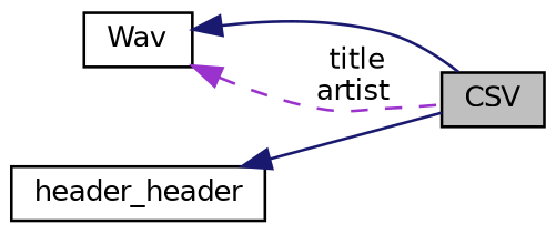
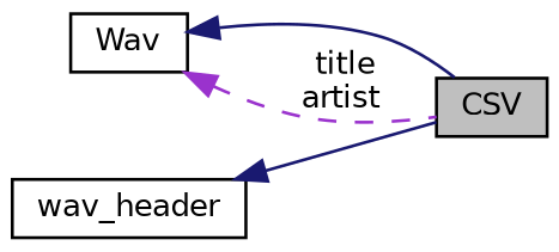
  digraph {
    rankdir=LR
    node [color=black fillcolor=white fontname=Helvetica fontsize=10 shape=record style=filled]
    edge [color=midnightblue dir=back fontname=Helvetica fontsize=10 labelfontname=Helvetica labelfontsize=10 style=solid]
    n1 [fillcolor=grey75 fontcolor=black height=0.2 label=CSV width=0.4]
    n2 [height=0.2 label=Wav width=0.4]
-   n3 [height=0.2 label=header_header width=0.4]
+   n3 [height=0.2 label=wav_header width=0.4]
    n2 -> n1
    n2 -> n1 [color=darkorchid3 label=" title\nartist" style=dashed]
    n3 -> n1
  }
